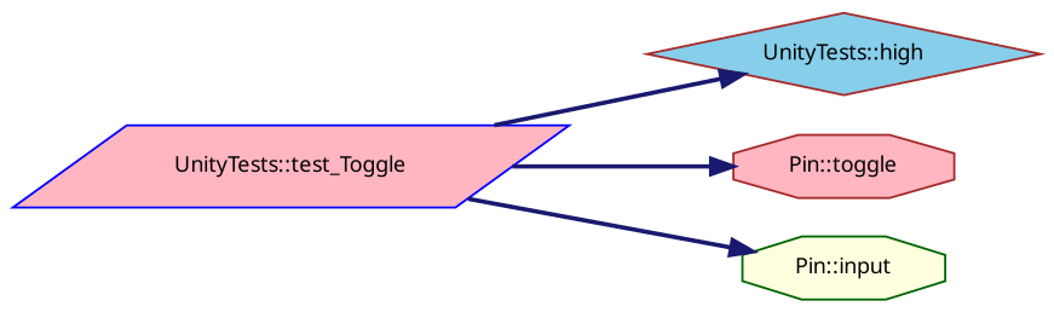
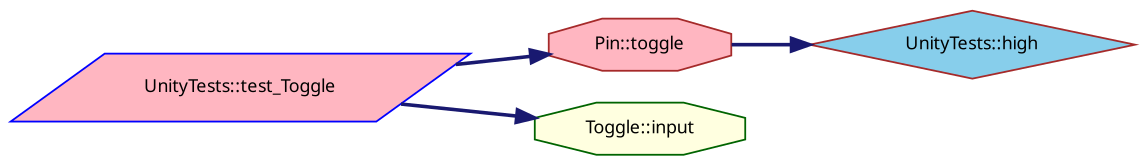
  digraph {
    fontname="Noto Sans"
    rankdir=LR
    node [color=brown fillcolor=lightpink fontname="Noto Sans" fontsize=10 shape=octagon style=filled]
    edge [color=midnightblue fontname="Noto Sans" fontsize=10 labelfontname=Helvetica labelfontsize=10 style=bold]
    n1 [color=blue fontcolor=black height=0.2 label="UnityTests::test_Toggle" shape=parallelogram width=0.4]
    n2 [fillcolor=skyblue height=0.2 label="UnityTests::high" shape=diamond width=0.4]
    n3 [height=0.2 label="Pin::toggle" width=0.4]
-   n4 [color=darkgreen fillcolor=lightyellow height=0.2 label="Pin::input" width=0.4]
-   n1 -> n2
+   n4 [color=darkgreen fillcolor=lightyellow height=0.2 label="Toggle::input" width=0.4]
+   n3 -> n2
    n1 -> n3
    n1 -> n4
  }
